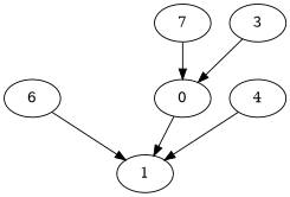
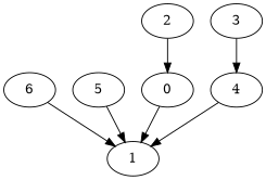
  digraph {
    node [Processor=2 Start=0 Weight=59]
    edge [Weight=7]
    0 [Start=143 Weight=69]
    1 [Start=64 Weight=79]
-   2 [Processor=1 Start=108 Weight=29 label=7]
+   2 [Processor=1 Start=108 Weight=29]
    6 [Processor=3]
+   5
    4 [Processor=1 Weight=49]
    3 [Processor=0 Start=39 Weight=88]
    0 -> 1
    2 -> 0 [Weight=4]
    6 -> 1 [Weight=5]
+   5 -> 1
    4 -> 1
-   3 -> 0 [Weight=9]
+   3 -> 4 [Weight=9]
  }
